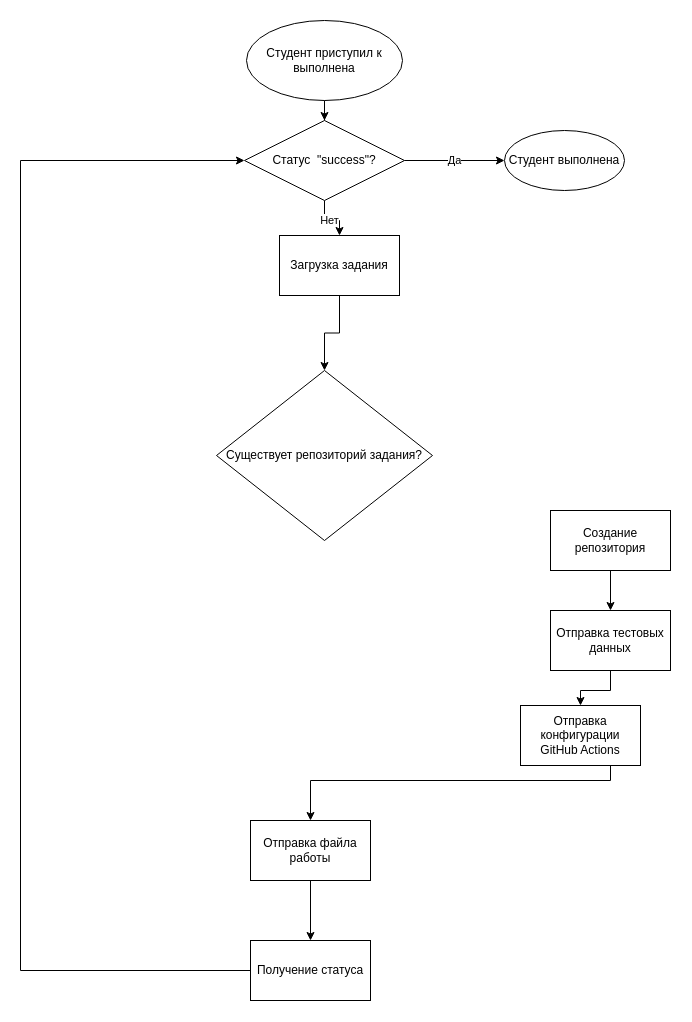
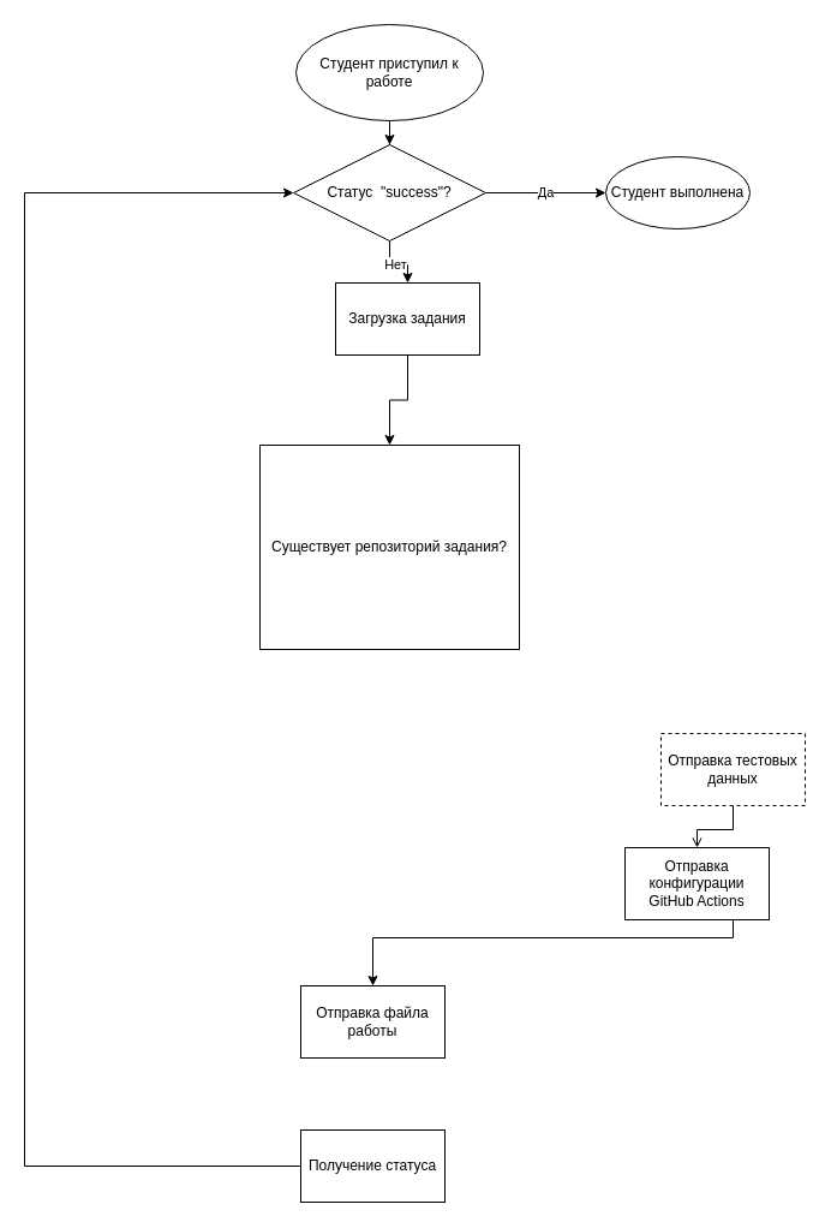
  <mxCell id="0" />
  <mxCell id="1" parent="0" />
  <mxCell id="2" value="" style="edgeStyle=orthogonalEdgeStyle;rounded=0;orthogonalLoop=1;jettySize=auto;html=1;" edge="1" parent="1" source="3" target="4"><mxGeometry relative="1" as="geometry" /></mxCell>
  <mxCell id="3" value="Загрузка задания" style="rounded=0;whiteSpace=wrap;html=1;" vertex="1" parent="1"><mxGeometry x="279" y="235" width="120" height="60" as="geometry" /></mxCell>
- <mxCell id="4" value="Существует репозиторий задания?" style="rhombus;whiteSpace=wrap;html=1;rounded=0;" vertex="1" parent="1"><mxGeometry x="216" y="370" width="216" height="170" as="geometry" /></mxCell>
- <mxCell id="5" value="" style="edgeStyle=orthogonalEdgeStyle;rounded=0;orthogonalLoop=1;jettySize=auto;html=1;" edge="1" parent="1" source="6" target="14"><mxGeometry relative="1" as="geometry" /></mxCell>
+ <mxCell id="4" value="Существует репозиторий задания?" style="whiteSpace=wrap;html=1;rounded=0;" vertex="1" parent="1"><mxGeometry x="216" y="370" width="216" height="170" as="geometry" /></mxCell>
  <mxCell id="6" value="Отправка файла работы" style="rounded=0;whiteSpace=wrap;html=1;" vertex="1" parent="1"><mxGeometry x="250" y="820" width="120" height="60" as="geometry" /></mxCell>
- <mxCell id="7" value="" style="edgeStyle=orthogonalEdgeStyle;rounded=0;orthogonalLoop=1;jettySize=auto;html=1;" edge="1" parent="1" source="8" target="10"><mxGeometry relative="1" as="geometry" /></mxCell>
- <mxCell id="8" value="Создание репозитория" style="whiteSpace=wrap;html=1;rounded=0;" vertex="1" parent="1"><mxGeometry x="550" y="510" width="120" height="60" as="geometry" /></mxCell>
- <mxCell id="9" value="" style="edgeStyle=orthogonalEdgeStyle;rounded=0;orthogonalLoop=1;jettySize=auto;html=1;" edge="1" parent="1" source="10" target="12"><mxGeometry relative="1" as="geometry" /></mxCell>
- <mxCell id="10" value="Отправка тестовых данных" style="whiteSpace=wrap;html=1;rounded=0;" vertex="1" parent="1"><mxGeometry x="550" y="610" width="120" height="60" as="geometry" /></mxCell>
+ <mxCell id="9" value="" style="edgeStyle=orthogonalEdgeStyle;rounded=0;orthogonalLoop=1;jettySize=auto;html=1;endArrow=open;" edge="1" parent="1" source="10" target="12"><mxGeometry relative="1" as="geometry" /></mxCell>
+ <mxCell id="10" value="Отправка тестовых данных" style="whiteSpace=wrap;html=1;rounded=0;dashed=1;" vertex="1" parent="1"><mxGeometry x="550" y="610" width="120" height="60" as="geometry" /></mxCell>
  <mxCell id="11" style="edgeStyle=orthogonalEdgeStyle;rounded=0;orthogonalLoop=1;jettySize=auto;html=1;entryX=0.5;entryY=0;entryDx=0;entryDy=0;" edge="1" parent="1" source="12" target="6"><mxGeometry relative="1" as="geometry"><Array as="points"><mxPoint x="610" y="780" /><mxPoint x="310" y="780" /></Array></mxGeometry></mxCell>
  <mxCell id="12" value="Отправка конфигурации GitHub Actions" style="rounded=0;whiteSpace=wrap;html=1;" vertex="1" parent="1"><mxGeometry x="520" y="705" width="120" height="60" as="geometry" /></mxCell>
  <mxCell id="13" style="edgeStyle=orthogonalEdgeStyle;rounded=0;orthogonalLoop=1;jettySize=auto;html=1;entryX=0;entryY=0.5;entryDx=0;entryDy=0;" edge="1" parent="1" source="14" target="19"><mxGeometry relative="1" as="geometry"><mxPoint x="40" y="190" as="targetPoint" /><Array as="points"><mxPoint x="20" y="970" /><mxPoint x="20" y="160" /></Array></mxGeometry></mxCell>
  <mxCell id="14" value="Получение статуса" style="rounded=0;whiteSpace=wrap;html=1;" vertex="1" parent="1"><mxGeometry x="250" y="940" width="120" height="60" as="geometry" /></mxCell>
  <mxCell id="15" value="" style="edgeStyle=orthogonalEdgeStyle;rounded=0;orthogonalLoop=1;jettySize=auto;html=1;" edge="1" parent="1" source="16" target="19"><mxGeometry relative="1" as="geometry" /></mxCell>
- <mxCell id="16" value="Студент приступил к выполнена" style="ellipse;whiteSpace=wrap;html=1;" vertex="1" parent="1"><mxGeometry x="246" y="20" width="156" height="80" as="geometry" /></mxCell>
+ <mxCell id="16" value="Студент приступил к работе" style="ellipse;whiteSpace=wrap;html=1;" vertex="1" parent="1"><mxGeometry x="246" y="20" width="156" height="80" as="geometry" /></mxCell>
  <mxCell id="17" value="Нет" style="edgeStyle=orthogonalEdgeStyle;rounded=0;orthogonalLoop=1;jettySize=auto;html=1;" edge="1" parent="1" source="19" target="3"><mxGeometry relative="1" as="geometry" /></mxCell>
  <mxCell id="18" value="Да" style="edgeStyle=orthogonalEdgeStyle;rounded=0;orthogonalLoop=1;jettySize=auto;html=1;" edge="1" parent="1" source="19" target="20"><mxGeometry relative="1" as="geometry" /></mxCell>
  <mxCell id="19" value="Статус&amp;nbsp; &quot;success&quot;?" style="rhombus;whiteSpace=wrap;html=1;" vertex="1" parent="1"><mxGeometry x="244" width="160" height="80" as="geometry" y="120" /></mxCell>
  <mxCell id="20" value="Студент выполнена" style="ellipse;whiteSpace=wrap;html=1;" vertex="1" parent="1"><mxGeometry x="504" y="130" width="120" height="60" as="geometry" /></mxCell>
